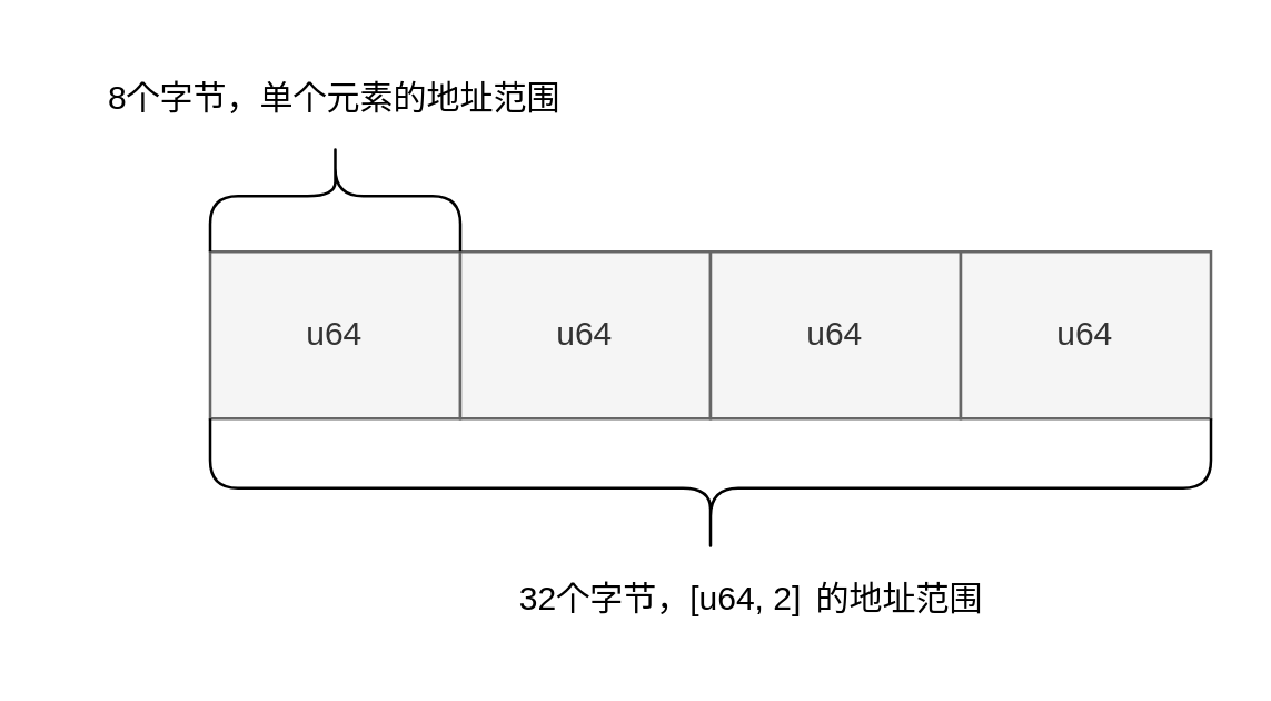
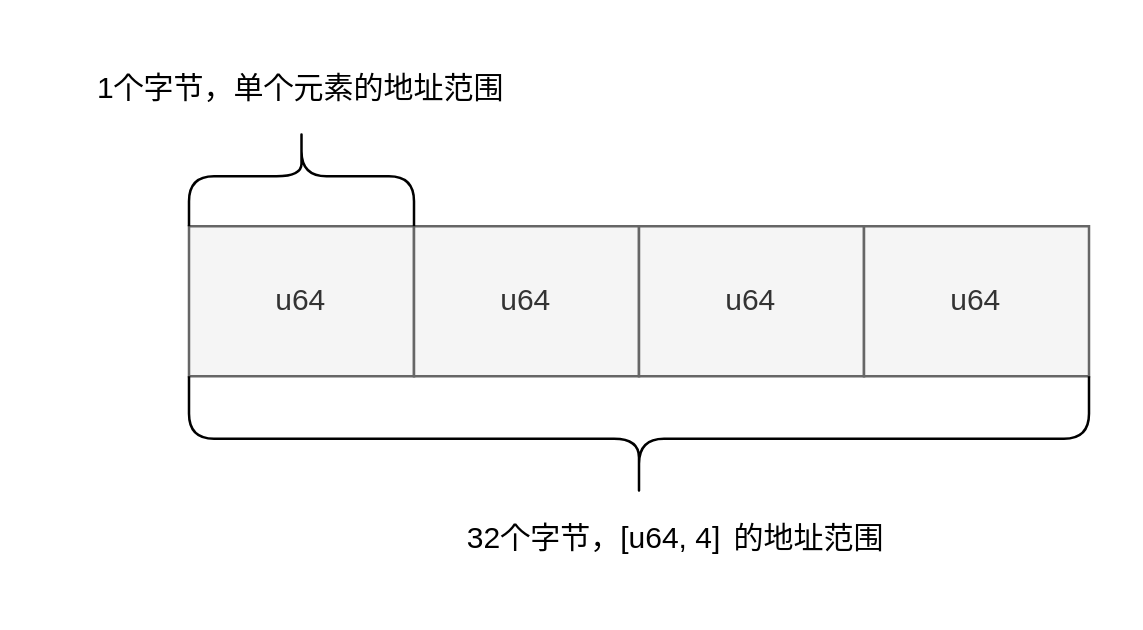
  <mxCell id="0" />
  <mxCell id="1" parent="0" />
  <mxCell id="2" value="u64" style="rounded=0;whiteSpace=wrap;html=1;fillColor=#f5f5f5;fontColor=#333333;strokeColor=#666666;" vertex="1" parent="1"><mxGeometry x="75" y="90" width="90" height="60" as="geometry" /></mxCell>
  <mxCell id="3" value="u64" style="rounded=0;whiteSpace=wrap;html=1;fillColor=#f5f5f5;fontColor=#333333;strokeColor=#666666;" vertex="1" parent="1"><mxGeometry x="165" y="90" width="90" height="60" as="geometry" /></mxCell>
  <mxCell id="4" value="u64" style="rounded=0;whiteSpace=wrap;html=1;fillColor=#f5f5f5;fontColor=#333333;strokeColor=#666666;" vertex="1" parent="1"><mxGeometry x="255" y="90" width="90" height="60" as="geometry" /></mxCell>
  <mxCell id="5" value="u64" style="rounded=0;whiteSpace=wrap;html=1;fillColor=#f5f5f5;fontColor=#333333;strokeColor=#666666;" vertex="1" parent="1"><mxGeometry x="345" y="90" width="90" height="60" as="geometry" /></mxCell>
  <mxCell id="6" value="" style="shape=curlyBracket;whiteSpace=wrap;html=1;rounded=1;labelPosition=left;verticalLabelPosition=middle;align=right;verticalAlign=middle;direction=south;" vertex="1" parent="1"><mxGeometry x="75" y="50" width="90" height="40" as="geometry" /></mxCell>
- <mxCell id="7" value="8个字节，单个元素的地址范围" style="text;html=1;align=center;verticalAlign=middle;whiteSpace=wrap;rounded=0;" vertex="1" parent="1"><mxGeometry x="20" y="20" width="200" height="30" as="geometry" /></mxCell>
+ <mxCell id="7" value="1个字节，单个元素的地址范围" style="text;html=1;align=center;verticalAlign=middle;whiteSpace=wrap;rounded=0;" vertex="1" parent="1"><mxGeometry x="20" y="20" width="200" height="30" as="geometry" /></mxCell>
  <mxCell id="8" value="" style="shape=curlyBracket;whiteSpace=wrap;html=1;rounded=1;flipH=1;labelPosition=right;verticalLabelPosition=middle;align=left;verticalAlign=middle;direction=north;" vertex="1" parent="1"><mxGeometry x="75" y="150" width="360" height="50" as="geometry" /></mxCell>
- <mxCell id="9" value="32个字节，[u64, 2]&lt;span style=&quot;white-space: pre;&quot;&gt;&#09;&lt;/span&gt;的地址范围" style="text;html=1;align=center;verticalAlign=middle;whiteSpace=wrap;rounded=0;" vertex="1" parent="1"><mxGeometry x="165" y="200" width="210" height="30" as="geometry" /></mxCell>
+ <mxCell id="9" value="32个字节，[u64, 4]&lt;span style=&quot;white-space: pre;&quot;&gt;&#09;&lt;/span&gt;的地址范围" style="text;html=1;align=center;verticalAlign=middle;whiteSpace=wrap;rounded=0;" vertex="1" parent="1"><mxGeometry x="165" y="200" width="210" height="30" as="geometry" /></mxCell>
